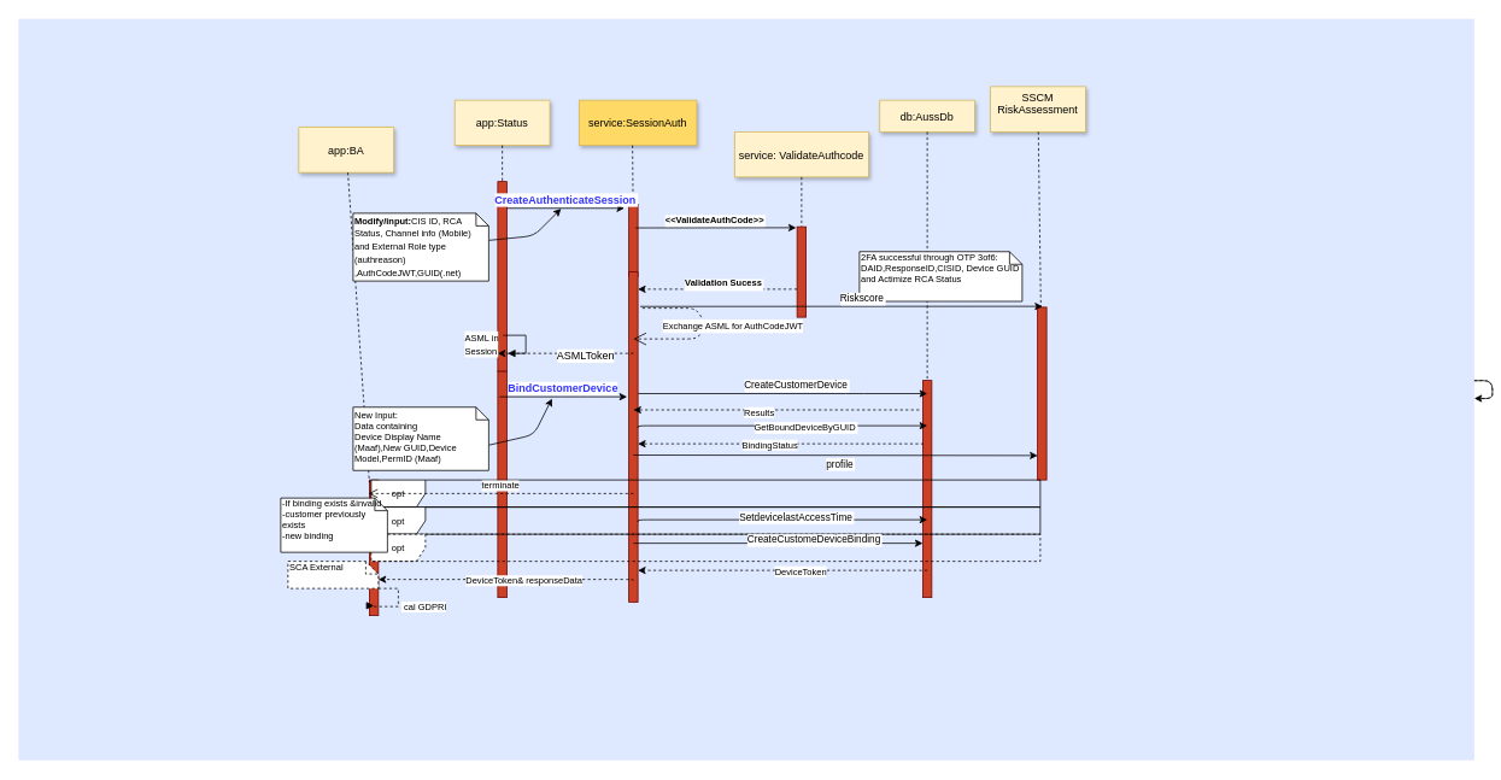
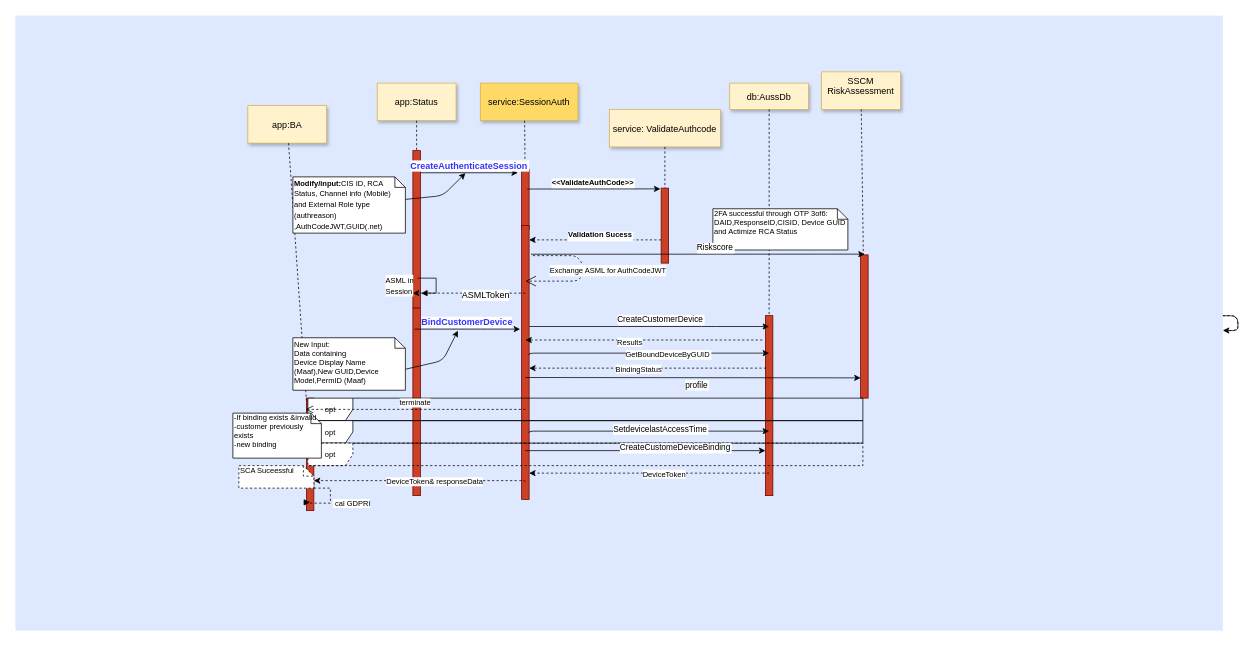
  <mxCell id="0" />
  <mxCell id="1" parent="0" />
  <mxCell id="2" value="" style="fillColor=#DEE8FF;strokeColor=none" parent="1" vertex="1"><mxGeometry x="20" y="20" width="1610" height="820" as="geometry" /></mxCell>
  <mxCell id="3" value="" style="fillColor=#CC4125;strokeColor=#660000" parent="1" vertex="1"><mxGeometry x="550" y="200" width="10" height="210" as="geometry" /></mxCell>
  <mxCell id="4" value="app:Status" style="shadow=1;fillColor=#fff2cc;strokeColor=#d6b656;" parent="1" vertex="1"><mxGeometry x="502.5" y="110" width="105" height="50" as="geometry" /></mxCell>
  <mxCell id="5" value="" style="fillColor=#CC4125;strokeColor=#660000" parent="1" vertex="1"><mxGeometry x="695" y="225" width="10" height="80" as="geometry" /></mxCell>
  <mxCell id="6" value="service:SessionAuth" style="shadow=1;fillColor=#ffd966;strokeColor=#d6b656;" parent="1" vertex="1"><mxGeometry x="640" y="110" width="130" height="50" as="geometry" /></mxCell>
  <mxCell id="7" value="" style="edgeStyle=none;endArrow=none;dashed=1;" parent="1" target="5" edge="1"><mxGeometry x="272.335" y="165" width="100" height="100" as="geometry"><mxPoint x="699" y="160" as="sourcePoint" /><mxPoint x="697.576" y="215" as="targetPoint" /></mxGeometry></mxCell>
  <mxCell id="8" value="CreateAuthenticateSession" style="edgeStyle=none;verticalLabelPosition=top;verticalAlign=bottom;fontSize=12;fontStyle=1;fontColor=#3333FF;" parent="1" edge="1"><mxGeometry x="220" y="92" width="100" height="100" as="geometry"><mxPoint x="560" y="229.5" as="sourcePoint" /><mxPoint x="690" y="229.5" as="targetPoint" /></mxGeometry></mxCell>
  <mxCell id="9" value="&lt;&lt;ValidateAuthCode&gt;&gt;" style="edgeStyle=none;verticalLabelPosition=top;verticalAlign=bottom;fontSize=10;fontStyle=1" parent="1" edge="1"><mxGeometry width="100" height="100" as="geometry"><mxPoint x="702.5" y="251.206" as="sourcePoint" /><mxPoint x="880" y="251" as="targetPoint" /><mxPoint x="-1" as="offset" /></mxGeometry></mxCell>
  <mxCell id="10" value="service: ValidateAuthcode" style="shadow=1;fillColor=#fff2cc;strokeColor=#d6b656;" parent="1" vertex="1"><mxGeometry x="812" y="145" width="148" height="50" as="geometry" /></mxCell>
  <mxCell id="11" value="" style="edgeStyle=none;endArrow=none;dashed=1;" parent="1" source="10" target="12" edge="1"><mxGeometry x="437.043" y="270" width="100" height="100" as="geometry"><mxPoint x="864.543" y="270" as="sourcePoint" /><mxPoint x="864.543" y="290" as="targetPoint" /></mxGeometry></mxCell>
  <mxCell id="12" value="" style="fillColor=#CC4125;strokeColor=#660000" parent="1" vertex="1"><mxGeometry x="881" y="250" width="10" height="100" as="geometry" /></mxCell>
  <mxCell id="13" value="" style="fillColor=#CC4125;strokeColor=#660000" parent="1" vertex="1"><mxGeometry x="1020" y="420" width="10" height="240" as="geometry" /></mxCell>
  <mxCell id="14" value="db:AussDb" style="shadow=1;fillColor=#fff2cc;strokeColor=#d6b656;" parent="1" vertex="1"><mxGeometry x="972.5" y="110" width="105" height="35" as="geometry" /></mxCell>
  <mxCell id="15" value="" style="edgeStyle=none;endArrow=none;dashed=1" parent="1" source="14" target="13" edge="1"><mxGeometry x="614.488" y="175.0" width="100" height="100" as="geometry"><mxPoint x="1024.653" y="160" as="sourcePoint" /><mxPoint x="1024.653" y="310" as="targetPoint" /></mxGeometry></mxCell>
  <mxCell id="16" value="SSCM&#10;RiskAssessment&#10;" style="shadow=1;fillColor=#fff2cc;strokeColor=#d6b656;" parent="1" vertex="1"><mxGeometry x="1095" y="95" width="105" height="50" as="geometry" /></mxCell>
  <mxCell id="17" value="" style="edgeStyle=none;endArrow=none;dashed=1;" parent="1" source="16" target="18" edge="1"><mxGeometry x="727.335" y="165" width="100" height="100" as="geometry"><mxPoint x="1152.259" y="160" as="sourcePoint" /><mxPoint x="1152.576" y="215" as="targetPoint" /></mxGeometry></mxCell>
  <mxCell id="18" value="" style="fillColor=#CC4125;strokeColor=#660000" parent="1" vertex="1"><mxGeometry x="1147" y="339" width="10" height="191" as="geometry" /></mxCell>
  <mxCell id="19" value="CreateCustomerDevice" style="edgeStyle=elbowEdgeStyle;elbow=vertical;verticalLabelPosition=top;verticalAlign=bottom;" parent="1" source="24" edge="1"><mxGeometry width="100" height="100" as="geometry"><mxPoint x="895.784" y="434.5" as="sourcePoint" /><mxPoint x="1025" y="434.5" as="targetPoint" /><Array as="points"><mxPoint x="945" y="434.5" /></Array><mxPoint x="15" as="offset" /></mxGeometry></mxCell>
  <mxCell id="20" value="" style="edgeStyle=elbowEdgeStyle;elbow=horizontal;endArrow=none;dashed=1" parent="1" source="4" target="3" edge="1"><mxGeometry x="230.0" y="310" width="100" height="100" as="geometry"><mxPoint x="580" y="460" as="sourcePoint" /><mxPoint x="680" y="360" as="targetPoint" /></mxGeometry></mxCell>
  <mxCell id="21" value="" style="edgeStyle=elbowEdgeStyle;elbow=horizontal;endArrow=none;dashed=1" parent="1" edge="1" target="2" source="2"><mxGeometry x="932.259" y="240" width="100" height="100" as="geometry"><mxPoint x="1152.259" y="379.394" as="sourcePoint" /><mxPoint x="1152.259" y="420" as="targetPoint" /><Array as="points"><mxPoint x="1152.259" y="400" /></Array></mxGeometry></mxCell>
  <mxCell id="22" value="" style="fillColor=#CC4125;strokeColor=#660000" parent="1" vertex="1"><mxGeometry x="550" y="410" width="10" height="250" as="geometry" /></mxCell>
  <mxCell id="23" value="" style="edgeStyle=none;dashed=1;endArrow=none" parent="1" source="3" target="22" edge="1"><mxGeometry x="50" y="300" width="100" height="100" as="geometry"><mxPoint x="400" y="450" as="sourcePoint" /><mxPoint x="500" y="350" as="targetPoint" /></mxGeometry></mxCell>
  <mxCell id="24" value="" style="fillColor=#CC4125;strokeColor=#660000" parent="1" vertex="1"><mxGeometry x="695" y="300" width="10" height="365" as="geometry" /></mxCell>
  <mxCell id="25" value="" style="endArrow=classic;html=1;" edge="1" parent="1" source="36"><mxGeometry width="50" height="50" relative="1" as="geometry"><mxPoint x="480" y="380" as="sourcePoint" /><mxPoint x="620" y="230" as="targetPoint" /><Array as="points"><mxPoint x="590" y="260" /></Array></mxGeometry></mxCell>
  <mxCell id="26" value="" style="endArrow=classic;html=1;" edge="1" parent="1"><mxGeometry width="50" height="50" relative="1" as="geometry"><mxPoint x="552" y="438" as="sourcePoint" /><mxPoint x="693" y="438" as="targetPoint" /><Array as="points"><mxPoint x="630" y="438" /><mxPoint x="660" y="438" /></Array></mxGeometry></mxCell>
  <mxCell id="27" value="&lt;b&gt;&lt;font color=&quot;#3333ff&quot;&gt;BindCustomerDevice&lt;/font&gt;&lt;/b&gt;&lt;br&gt;" style="text;html=1;resizable=0;points=[];align=center;verticalAlign=middle;labelBackgroundColor=#ffffff;" vertex="1" connectable="0" parent="26"><mxGeometry x="-0.304" y="3" relative="1" as="geometry"><mxPoint x="20" y="-6.5" as="offset" /></mxGeometry></mxCell>
  <mxCell id="28" value="" style="endArrow=classic;html=1;exitX=0;exitY=0;exitDx=150;exitDy=42;exitPerimeter=0;" edge="1" parent="1" source="35"><mxGeometry width="50" height="50" relative="1" as="geometry"><mxPoint x="540" y="520" as="sourcePoint" /><mxPoint x="610" y="440" as="targetPoint" /><Array as="points"><mxPoint x="590" y="480" /></Array></mxGeometry></mxCell>
  <mxCell id="29" value="" style="endArrow=classic;html=1;fontSize=12;" edge="1" parent="1" source="2" target="2"><mxGeometry width="50" height="50" relative="1" as="geometry"><mxPoint x="750" y="360" as="sourcePoint" /><mxPoint x="800" y="310" as="targetPoint" /><Array as="points"><mxPoint x="790" y="360" /></Array></mxGeometry></mxCell>
  <mxCell id="30" value="Validation Sucess" style="edgeStyle=elbowEdgeStyle;elbow=vertical;dashed=1;verticalLabelPosition=bottom;verticalAlign=top;jumpSize=5;fontSize=10;fontStyle=1" edge="1" parent="1" source="12"><mxGeometry width="100" height="100" as="geometry"><mxPoint x="849" y="318.5" as="sourcePoint" /><mxPoint x="705" y="319" as="targetPoint" /><Array as="points"><mxPoint x="780" y="319" /><mxPoint x="770" y="319" /><mxPoint x="720" y="319" /><mxPoint x="772" y="236.5" /></Array><mxPoint x="7" y="-19" as="offset" /></mxGeometry></mxCell>
  <mxCell id="31" value="&lt;font style=&quot;font-size: 10px&quot;&gt;Exchange ASML for AuthCodeJWT&lt;/font&gt;" style="endArrow=open;endSize=12;dashed=1;html=1;fontSize=12;" edge="1" parent="1"><mxGeometry x="-0.029" y="30" width="160" relative="1" as="geometry"><mxPoint x="710" y="340" as="sourcePoint" /><mxPoint x="700" y="374" as="targetPoint" /><Array as="points"><mxPoint x="770" y="340" /><mxPoint x="780" y="360" /><mxPoint x="770" y="374" /><mxPoint x="740" y="374" /></Array><mxPoint x="5" y="-17" as="offset" /></mxGeometry></mxCell>
  <mxCell id="32" value="" style="fillColor=#CC4125;strokeColor=#660000" vertex="1" parent="1"><mxGeometry x="408" y="530" width="10" height="150" as="geometry" /></mxCell>
  <mxCell id="33" value="app:BA" style="shadow=1;fillColor=#fff2cc;strokeColor=#d6b656;" vertex="1" parent="1"><mxGeometry x="330" y="140" width="105" height="50" as="geometry" /></mxCell>
  <mxCell id="34" value="" style="edgeStyle=none;endArrow=none;dashed=1" edge="1" parent="1" source="33" target="32"><mxGeometry x="1.988" y="185.0" width="100" height="100" as="geometry"><mxPoint x="412.153" y="170" as="sourcePoint" /><mxPoint x="412.153" y="320" as="targetPoint" /></mxGeometry></mxCell>
  <mxCell id="35" value="&lt;font style=&quot;font-size: 10px&quot;&gt;New Input:&amp;nbsp;&lt;/font&gt;&lt;div style=&quot;font-size: 10px&quot;&gt;&lt;font style=&quot;font-size: 10px&quot;&gt;&lt;span&gt;Data containing&lt;/span&gt;&lt;br&gt;&lt;/font&gt;&lt;/div&gt;&lt;div style=&quot;font-size: 10px&quot;&gt;&lt;font style=&quot;font-size: 10px&quot;&gt;Device Display Name (Maaf),New GUID,Device Model,PermID (Maaf)&lt;/font&gt;&lt;/div&gt;" style="shape=note;whiteSpace=wrap;html=1;size=14;verticalAlign=top;align=left;spacingTop=-6;" vertex="1" parent="1"><mxGeometry x="390" y="449.5" width="150" height="70" as="geometry" /></mxCell>
  <mxCell id="36" value="&lt;font style=&quot;font-size: 10px&quot;&gt;&lt;b&gt;Modify/input:&lt;/b&gt;CIS ID, RCA Status, Channel info (Mobile) and External Role type (auth&lt;span&gt;reason&lt;/span&gt;) ,AuthCodeJWT,GUID(.net)&lt;/font&gt;" style="shape=note;whiteSpace=wrap;html=1;size=14;verticalAlign=top;align=left;spacingTop=-6;" vertex="1" parent="1"><mxGeometry x="390" y="235" width="150" height="75" as="geometry" /></mxCell>
  <mxCell id="37" value="" style="edgeStyle=elbowEdgeStyle;elbow=vertical;dashed=1;verticalLabelPosition=bottom;verticalAlign=top;jumpSize=5;fontSize=12;fontStyle=1" edge="1" parent="1"><mxGeometry width="100" height="100" as="geometry"><mxPoint x="700" y="390" as="sourcePoint" /><mxPoint x="550" y="390" as="targetPoint" /><Array as="points"><mxPoint x="615" y="390" /><mxPoint x="565" y="390" /><mxPoint x="617" y="307.5" /></Array><mxPoint x="-165" y="20" as="offset" /></mxGeometry></mxCell>
  <mxCell id="38" value="&lt;font style=&quot;font-size: 12px&quot;&gt;ASMLToken&lt;/font&gt;" style="text;html=1;resizable=0;points=[];align=center;verticalAlign=middle;labelBackgroundColor=#ffffff;fontSize=12;" vertex="1" connectable="0" parent="37"><mxGeometry relative="1" as="geometry"><mxPoint x="21" y="2" as="offset" /></mxGeometry></mxCell>
  <mxCell id="39" value="&lt;font style=&quot;font-size: 10px&quot;&gt;ASML in&lt;br&gt;Session&lt;/font&gt;&lt;br&gt;" style="edgeStyle=orthogonalEdgeStyle;html=1;align=left;spacingLeft=2;endArrow=block;rounded=0;entryX=1;entryY=0;fontSize=12;" edge="1" parent="1"><mxGeometry x="0.077" y="-71" relative="1" as="geometry"><mxPoint x="556" y="370" as="sourcePoint" /><Array as="points"><mxPoint x="581" y="370" /><mxPoint x="581" y="390" /></Array><mxPoint x="561" y="390" as="targetPoint" /><mxPoint as="offset" /></mxGeometry></mxCell>
  <mxCell id="40" value="&lt;span&gt;2FA successful through OTP 3of6:&lt;br&gt;&lt;/span&gt;&lt;span&gt;DAID,ResponseID,&lt;/span&gt;&lt;span&gt;CISID, Device GUID and Actimize RCA Status&lt;/span&gt;&lt;span&gt;&lt;br&gt;&lt;/span&gt;" style="shape=note;whiteSpace=wrap;html=1;size=14;verticalAlign=top;align=left;spacingTop=-6;fontSize=10;" vertex="1" parent="1"><mxGeometry x="950" y="277.5" width="180" height="55" as="geometry" /></mxCell>
  <mxCell id="41" value="Riskscore" style="edgeStyle=elbowEdgeStyle;elbow=vertical;verticalLabelPosition=top;verticalAlign=bottom" edge="1" parent="1"><mxGeometry x="2.5" y="-42" width="100" height="100" as="geometry"><mxPoint x="707.5" y="338.13" as="sourcePoint" /><mxPoint x="1152.5" y="338" as="targetPoint" /><Array as="points" /><mxPoint x="23" as="offset" /></mxGeometry></mxCell>
  <mxCell id="42" value="" style="edgeStyle=elbowEdgeStyle;elbow=vertical;dashed=1;verticalLabelPosition=bottom;verticalAlign=top;jumpSize=5;fontSize=10;fontStyle=1;" edge="1" parent="1"><mxGeometry x="125" y="123.5" width="100" height="100" as="geometry"><mxPoint x="1016" y="452.5" as="sourcePoint" /><mxPoint x="700" y="453" as="targetPoint" /><Array as="points"><mxPoint x="855" y="452.5" /><mxPoint x="907" y="370" /></Array><mxPoint x="88" y="161" as="offset" /></mxGeometry></mxCell>
  <mxCell id="43" value="Results" style="text;html=1;resizable=0;points=[];align=center;verticalAlign=middle;labelBackgroundColor=#ffffff;fontSize=10;" vertex="1" connectable="0" parent="42"><mxGeometry relative="1" as="geometry"><mxPoint x="-20" y="2" as="offset" /></mxGeometry></mxCell>
  <mxCell id="44" value="GetBoundDeviceByGUID" style="edgeStyle=elbowEdgeStyle;elbow=vertical;verticalLabelPosition=top;verticalAlign=bottom;exitX=1;exitY=0.451;exitDx=0;exitDy=0;exitPerimeter=0;fontSize=10;" edge="1" parent="1"><mxGeometry width="100" height="100" as="geometry"><mxPoint x="705" y="472.5" as="sourcePoint" /><mxPoint x="1025" y="470" as="targetPoint" /><Array as="points"><mxPoint x="945" y="470" /></Array><mxPoint x="25" y="9" as="offset" /></mxGeometry></mxCell>
  <mxCell id="45" value="opt" style="shape=umlFrame;whiteSpace=wrap;html=1;fontSize=10;" vertex="1" parent="1"><mxGeometry x="410" y="530" width="740" height="30" as="geometry" /></mxCell>
  <mxCell id="46" value="opt" style="shape=umlFrame;whiteSpace=wrap;html=1;fontSize=10;" vertex="1" parent="1"><mxGeometry x="410" y="560" width="740" height="30" as="geometry" /></mxCell>
  <mxCell id="47" value="opt" style="shape=umlFrame;whiteSpace=wrap;html=1;fontSize=10;dashed=1;" vertex="1" parent="1"><mxGeometry x="410" y="590" width="740" height="30" as="geometry" /></mxCell>
  <mxCell id="48" value="-If binding exists &amp;amp;invalid&lt;br&gt;-customer previously exists&amp;nbsp;&lt;br&gt;-new binding&lt;br&gt;" style="shape=note;whiteSpace=wrap;html=1;size=14;verticalAlign=top;align=left;spacingTop=-6;fontSize=10;" vertex="1" parent="1"><mxGeometry x="310" y="550" width="118" height="60" as="geometry" /></mxCell>
  <mxCell id="49" value="terminate" style="html=1;verticalAlign=bottom;endArrow=open;dashed=1;endSize=8;fontSize=10;entryX=0.822;entryY=-0.083;entryDx=0;entryDy=0;entryPerimeter=0;" edge="1" parent="1" target="48"><mxGeometry relative="1" as="geometry"><mxPoint x="700" y="545" as="sourcePoint" /><mxPoint x="480" y="540" as="targetPoint" /><Array as="points"><mxPoint x="680" y="545" /></Array></mxGeometry></mxCell>
  <mxCell id="50" value="profile" style="edgeStyle=elbowEdgeStyle;elbow=vertical;verticalLabelPosition=top;verticalAlign=bottom;exitX=1;exitY=0.451;exitDx=0;exitDy=0;exitPerimeter=0;" edge="1" parent="1" target="18"><mxGeometry x="-15" y="20" width="100" height="100" as="geometry"><mxPoint x="700" y="502.5" as="sourcePoint" /><mxPoint x="1020" y="500" as="targetPoint" /><Array as="points" /><mxPoint x="5" y="19" as="offset" /></mxGeometry></mxCell>
  <mxCell id="51" value="SetdevicelastAccessTime" style="edgeStyle=elbowEdgeStyle;elbow=vertical;verticalLabelPosition=top;verticalAlign=bottom;exitX=1;exitY=0.451;exitDx=0;exitDy=0;exitPerimeter=0;" edge="1" parent="1"><mxGeometry width="100" height="100" as="geometry"><mxPoint x="705" y="576.5" as="sourcePoint" /><mxPoint x="1025" y="574" as="targetPoint" /><Array as="points"><mxPoint x="945" y="574" /></Array><mxPoint x="15" y="5" as="offset" /></mxGeometry></mxCell>
  <mxCell id="52" value="CreateCustomeDeviceBinding" style="edgeStyle=elbowEdgeStyle;elbow=vertical;verticalLabelPosition=top;verticalAlign=bottom;" edge="1" parent="1"><mxGeometry width="100" height="100" as="geometry"><mxPoint x="700" y="600" as="sourcePoint" /><mxPoint x="1020" y="600" as="targetPoint" /><Array as="points" /><mxPoint x="40" y="5" as="offset" /></mxGeometry></mxCell>
  <mxCell id="53" value="" style="edgeStyle=elbowEdgeStyle;elbow=vertical;dashed=1;verticalLabelPosition=bottom;verticalAlign=top;jumpSize=5;fontSize=10;fontStyle=1;" edge="1" parent="1" target="24"><mxGeometry x="134" y="301" width="100" height="100" as="geometry"><mxPoint x="1025" y="630" as="sourcePoint" /><mxPoint x="709" y="630.5" as="targetPoint" /><Array as="points"><mxPoint x="864" y="630" /><mxPoint x="916" y="547.5" /></Array><mxPoint x="88" y="161" as="offset" /></mxGeometry></mxCell>
  <mxCell id="54" value="DeviceToken" style="text;html=1;resizable=0;points=[];align=center;verticalAlign=middle;labelBackgroundColor=#ffffff;fontSize=10;" vertex="1" connectable="0" parent="53"><mxGeometry relative="1" as="geometry"><mxPoint x="19" as="offset" /></mxGeometry></mxCell>
  <mxCell id="55" value="" style="edgeStyle=elbowEdgeStyle;elbow=vertical;dashed=1;verticalLabelPosition=bottom;verticalAlign=top;jumpSize=5;fontSize=10;fontStyle=1;" edge="1" parent="1"><mxGeometry x="-157" y="311" width="100" height="100" as="geometry"><mxPoint x="700" y="641" as="sourcePoint" /><mxPoint x="418" y="640.5" as="targetPoint" /><Array as="points"><mxPoint x="573" y="640" /><mxPoint x="625" y="557.5" /></Array><mxPoint x="88" y="161" as="offset" /></mxGeometry></mxCell>
  <mxCell id="56" value="DeviceToken&amp;amp; responseData" style="text;html=1;resizable=0;points=[];align=center;verticalAlign=middle;labelBackgroundColor=#ffffff;fontSize=10;" vertex="1" connectable="0" parent="55"><mxGeometry relative="1" as="geometry"><mxPoint x="19" as="offset" /></mxGeometry></mxCell>
  <mxCell id="57" value="&amp;nbsp;cal GDPRl" style="edgeStyle=orthogonalEdgeStyle;html=1;align=left;spacingLeft=2;endArrow=block;rounded=0;dashed=1;fontSize=10;" edge="1" parent="1"><mxGeometry relative="1" as="geometry"><mxPoint x="418" y="650" as="sourcePoint" /><Array as="points"><mxPoint x="440" y="650" /><mxPoint x="440" y="670" /><mxPoint x="406" y="670" /></Array><mxPoint x="413" y="669" as="targetPoint" /></mxGeometry></mxCell>
- <mxCell id="58" value="SCA External" style="shape=note;whiteSpace=wrap;html=1;size=14;verticalAlign=top;align=left;spacingTop=-6;dashed=1;fontSize=10;" vertex="1" parent="1"><mxGeometry x="318" y="620" width="100" height="30" as="geometry" /></mxCell>
+ <mxCell id="58" value="SCA Suceessful" style="shape=note;whiteSpace=wrap;html=1;size=14;verticalAlign=top;align=left;spacingTop=-6;dashed=1;fontSize=10;" vertex="1" parent="1"><mxGeometry x="318" y="620" width="100" height="30" as="geometry" /></mxCell>
  <mxCell id="59" value="" style="edgeStyle=elbowEdgeStyle;elbow=vertical;dashed=1;verticalLabelPosition=bottom;verticalAlign=top;jumpSize=5;fontSize=10;fontStyle=1;" edge="1" parent="1"><mxGeometry x="130" y="161" width="100" height="100" as="geometry"><mxPoint x="1021" y="490" as="sourcePoint" /><mxPoint x="705" y="490.5" as="targetPoint" /><Array as="points"><mxPoint x="860" y="490" /><mxPoint x="912" y="407.5" /></Array><mxPoint x="88" y="161" as="offset" /></mxGeometry></mxCell>
  <mxCell id="60" value="BindingStatus" style="text;html=1;resizable=0;points=[];align=center;verticalAlign=middle;labelBackgroundColor=#ffffff;fontSize=10;" vertex="1" connectable="0" parent="59"><mxGeometry relative="1" as="geometry"><mxPoint x="-13" as="offset" /></mxGeometry></mxCell>
